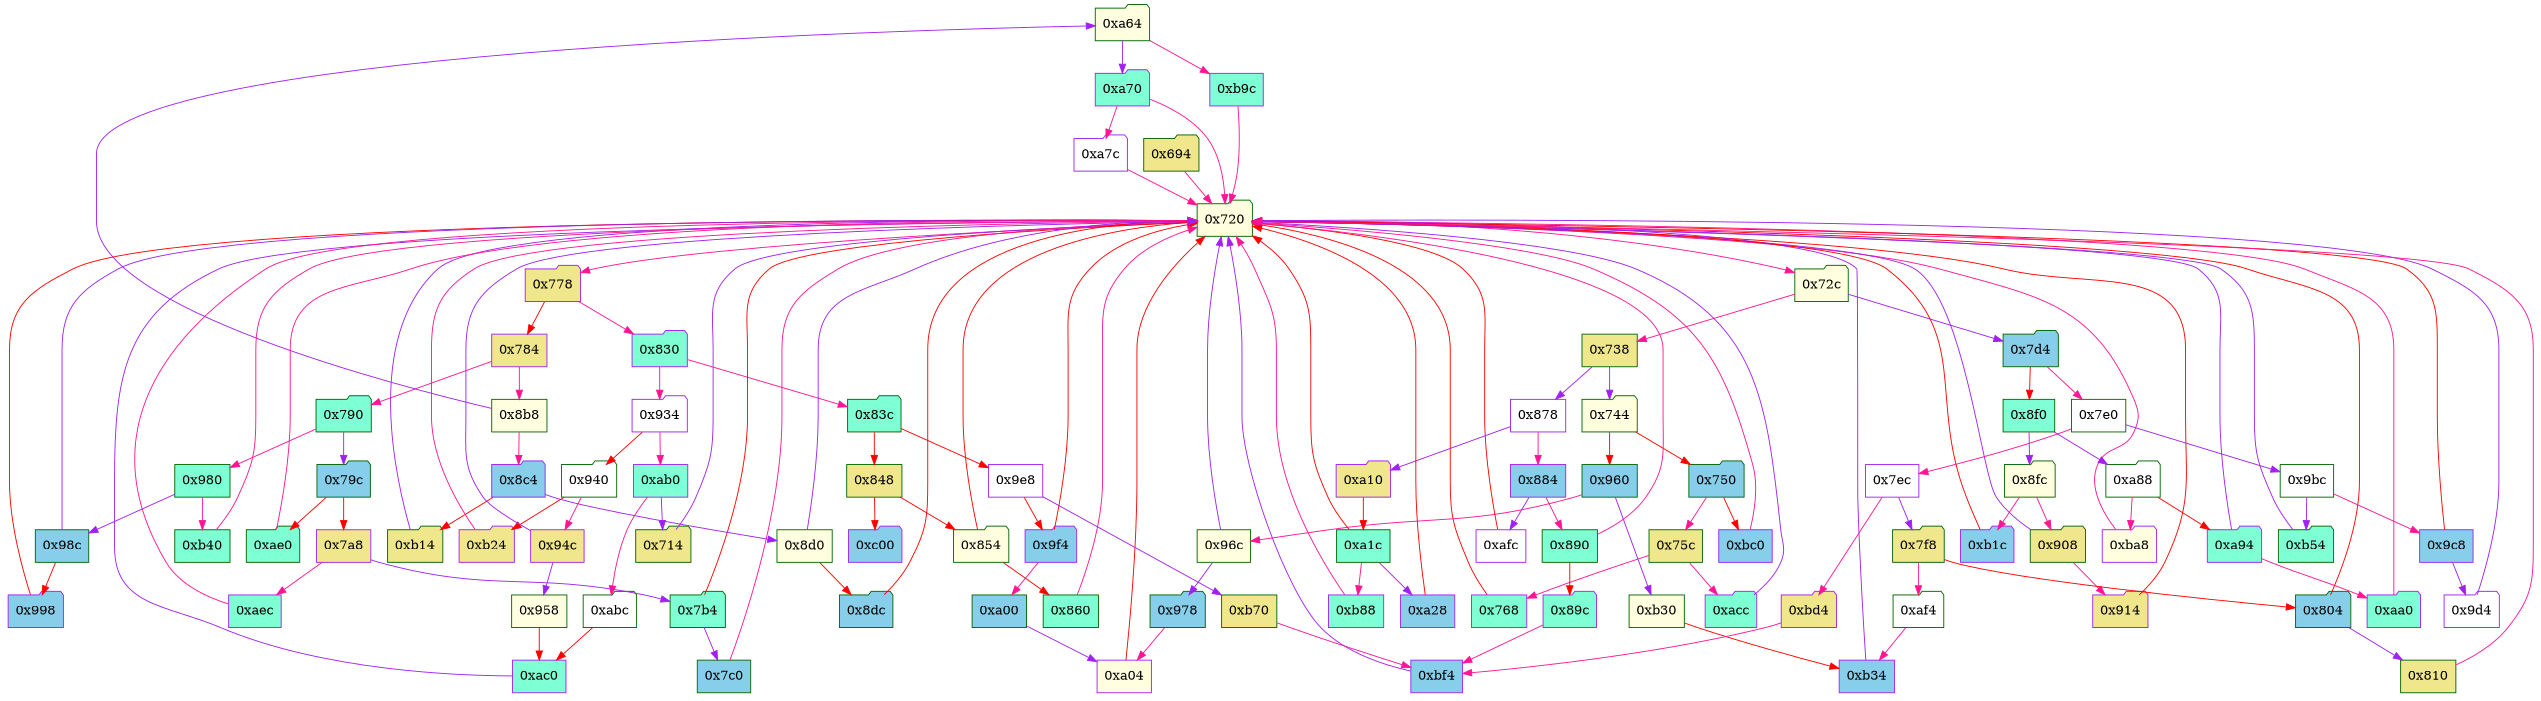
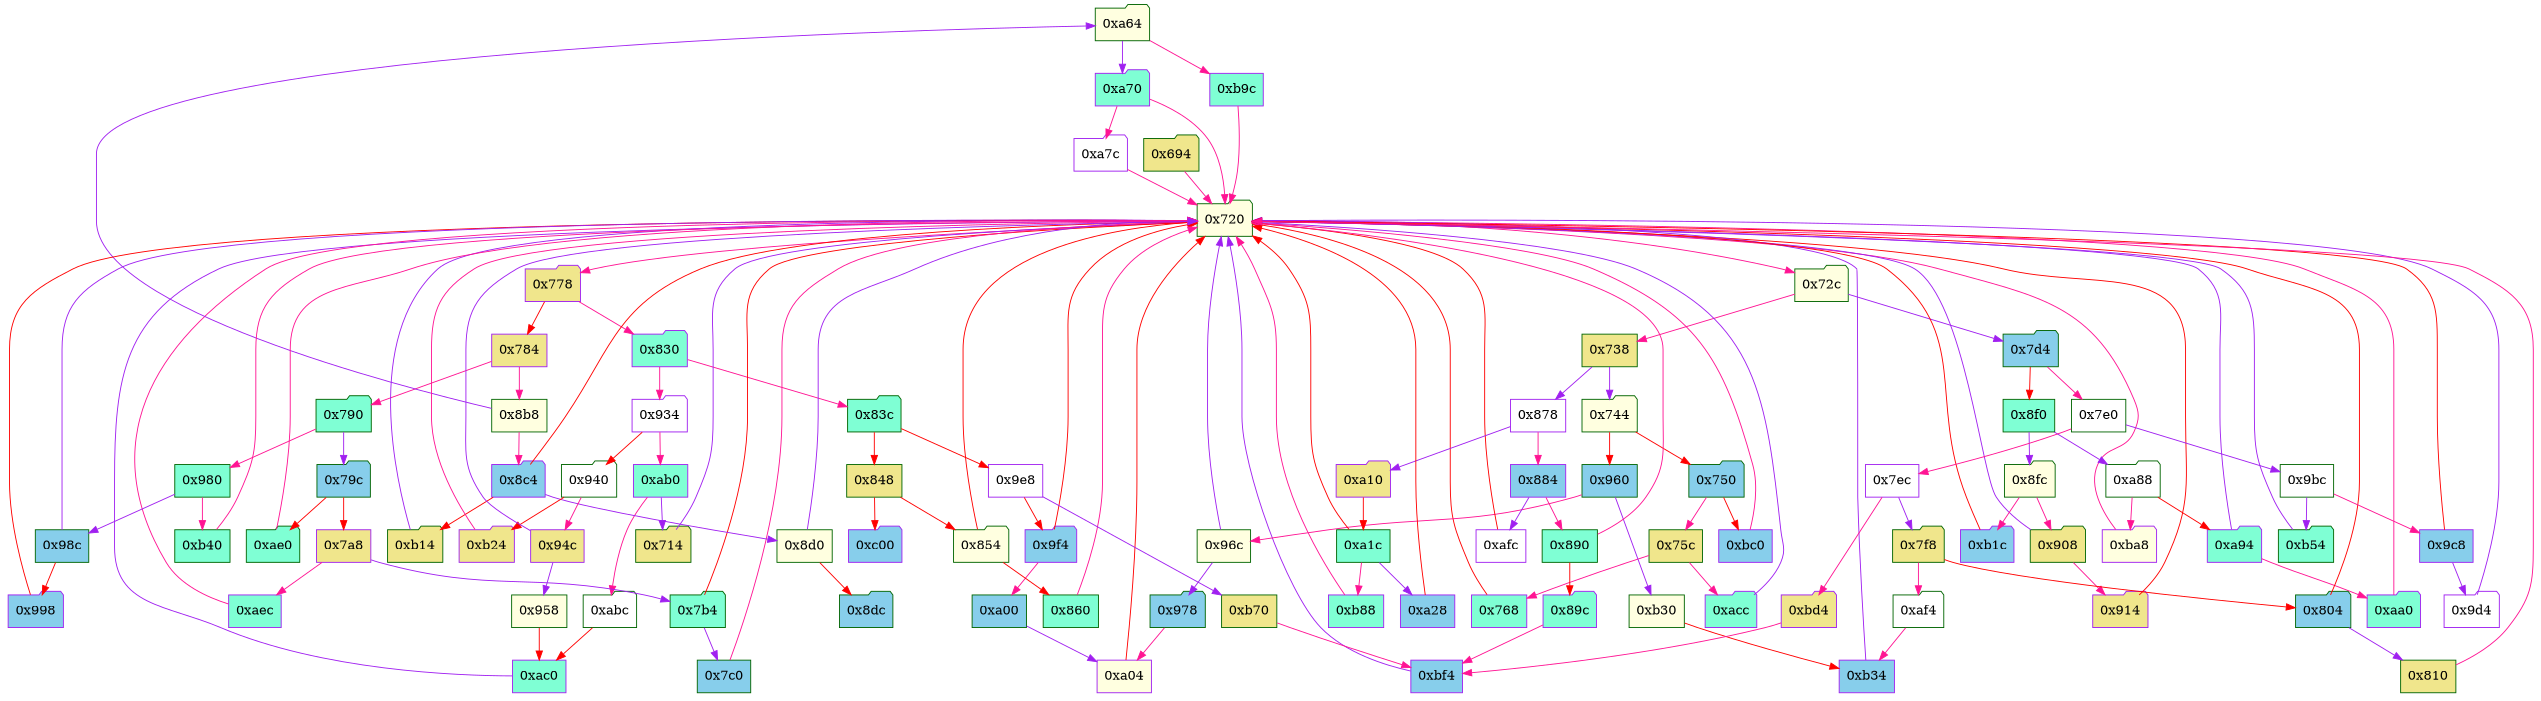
  strict digraph {
    node [color=darkgreen fillcolor=aquamarine opcode="[u'ldr', u'cmp', u'b']" shape=folder style=filled]
    edge [color=deeppink]
    "0xa64" [fillcolor=lightyellow]
    "0xb9c" [color=purple opcode="[u'ldr', u'mov', u'b']" shape=box]
    "0xa70" [color=purple]
    "0x720" [fillcolor=lightyellow]
    "0xa7c" [color=purple fillcolor=white opcode="[u'str', u'ldr', u'b']"]
    "0x778" [color=purple fillcolor=khaki]
    "0x72c" [fillcolor=lightyellow]
    "0xbf4" [color=purple fillcolor=skyblue opcode="[u'cmp', u'mov', u'b']" shape=box]
    "0x784" [color=purple fillcolor=khaki shape=box]
    "0x830" [color=purple]
    "0x7d4" [fillcolor=skyblue]
    "0x738" [fillcolor=khaki shape=box]
    "0xab0" [color=purple shape=box]
    "0xabc" [fillcolor=white opcode="[u'ldr']"]
    "0x714" [fillcolor=khaki opcode="[u'ldr', u'cmp', u'ldr']"]
    "0xac0" [color=purple opcode="[u'str', u'mov', u'b']" shape=box]
    "0x7a8" [color=purple fillcolor=khaki shape=box]
    "0x7b4"
    "0xaec" [color=purple opcode="[u'ldr', u'b']" shape=box]
    "0x7c0" [fillcolor=skyblue opcode="[u'ldr', u'add', u'str', u'ldr', u'b']" shape=box]
    "0x8b8" [fillcolor=lightyellow shape=box]
    "0x8c4" [color=purple fillcolor=skyblue]
    "0x8d0" [fillcolor=lightyellow shape=box]
    "0xb14" [fillcolor=khaki opcode="[u'ldr', u'b']"]
    "0x8dc" [fillcolor=skyblue opcode="[u'ldr', u'bl', u'ldr', u'sub', u'b']"]
    "0x9f4" [color=purple fillcolor=skyblue]
    "0xa00" [fillcolor=skyblue opcode="[u'mov']" shape=box]
    "0xa04" [color=purple fillcolor=lightyellow opcode="[u'str', u'mov', u'b']" shape=box]
    "0x848" [fillcolor=khaki shape=box]
    "0xc00" [color=purple fillcolor=skyblue opcode="[u'ldr', u'ldr', u'ldr', u'ldr', u'sub', u'mov', u'sub', u'pop']"]
    "0x854" [fillcolor=lightyellow]
    "0x860" [opcode="[u'cmp', u'mov', u'mov', u'strb', u'ldr', u'b']" shape=box]
    "0xba8" [color=purple fillcolor=lightyellow opcode="[u'ldr', u'ldr', u'ldr', u'str', u'ldr', u'b']"]
    "0x750" [fillcolor=skyblue]
    "0x75c" [fillcolor=khaki shape=box]
    "0xbc0" [color=purple fillcolor=skyblue opcode="[u'ldr', u'add', u'str', u'ldr', u'b']" shape=box]
    "0x768" [color=purple opcode="[u'ldr', u'cmp', u'ldr', u'b']" shape=box]
    "0xacc" [color=purple opcode="[u'ldr', u'add', u'str', u'ldr', u'b']"]
    "0xb54" [opcode="[u'ldr', u'ldrb', u'ldr', u'add', u'str', u'ldr', u'b']"]
    "0xaa0" [color=purple opcode="[u'ldr', u'mov', u'ldr', u'b']"]
    "0x9e8" [color=purple fillcolor=white shape=box]
    "0xb70" [fillcolor=khaki opcode="[u'str', u'ldr', u'ldr', u'ldr', u'ldr', u'b']" shape=box]
    "0x998" [color=purple fillcolor=skyblue opcode="[u'ldr', u'ldr', u'ldr', u'bl', u'ldr', u'sub', u'add', u'ldr', u'b']"]
    "0x914" [color=purple fillcolor=khaki opcode="[u'ldr', u'ldr', u'str', u'ldr', u'ldr', u'str', u'mov', u'b']"]
    "0x744" [fillcolor=lightyellow]
    "0x960" [fillcolor=skyblue shape=box]
    "0xb30" [fillcolor=lightyellow opcode="[u'ldr']" shape=box]
    "0x96c" [fillcolor=lightyellow shape=box]
    "0xb34" [color=purple fillcolor=skyblue opcode="[u'str', u'ldr', u'b']" shape=box]
    "0x978" [fillcolor=skyblue opcode="[u'ldr', u'b']"]
    "0x83c"
    "0x980" [shape=box]
    "0xb40" [opcode="[u'ldr', u'add', u'str', u'ldr', u'b']" shape=box]
    "0x98c" [fillcolor=skyblue shape=box]
    "0xb24" [color=purple fillcolor=khaki opcode="[u'ldr', u'mov', u'b']"]
    "0xbd4" [color=purple fillcolor=khaki opcode="[u'ldr', u'str', u'ldr', u'str', u'ldr', u'ldr', u'ldr', u'ldr']"]
    "0x79c" [fillcolor=skyblue]
    "0xae0" [opcode="[u'ldr', u'ldr', u'b']"]
    "0x908" [fillcolor=khaki]
    "0x790"
    "0x934" [color=purple fillcolor=white]
    "0x940" [fillcolor=white]
    "0xafc" [color=purple fillcolor=white opcode="[u'ldrb', u'ldr', u'ldr', u'cmp', u'mov', u'b']" shape=box]
    "0x878" [color=purple fillcolor=white shape=box]
    "0x884" [color=purple fillcolor=skyblue shape=box]
    "0xa10" [color=purple fillcolor=khaki]
    "0x890" [shape=box]
    "0xa1c" [shape=box]
    "0x89c" [color=purple opcode="[u'ldr', u'str', u'ldr', u'ldr', u'ldr', u'ldr', u'b']"]
    "0xb88" [color=purple opcode="[u'mov', u'bl', u'ldr', u'sub', u'b']" shape=box]
    "0xa28" [color=purple fillcolor=skyblue opcode="[u'ldr', u'ldr', u'str', u'ldr', u'add', u'str', u'ldr', u'ldr', u'str', u'ldr', u'ldr', u'ldr', u'cmp', u'mov', u'b']" shape=box]
    "0x9c8" [color=purple fillcolor=skyblue shape=box]
    "0x9d4" [color=purple fillcolor=white opcode="[u'ldr', u'add', u'str', u'ldr', u'b']"]
    "0x8f0" [shape=box]
    "0x8fc" [fillcolor=lightyellow]
    "0xa88" [fillcolor=white]
    "0xb1c" [color=purple fillcolor=skyblue opcode="[u'ldr', u'b']"]
    "0xa94" [color=purple]
    "0x804" [fillcolor=skyblue]
    "0x810" [fillcolor=khaki opcode="[u'ldr', u'str', u'ldr', u'ldr', u'ldr', u'cmp', u'mov', u'b']" shape=box]
    "0x7e0" [fillcolor=white shape=box]
    "0x9bc" [fillcolor=white shape=box]
    "0x7ec" [color=purple fillcolor=white shape=box]
    "0x7f8" [fillcolor=khaki]
    "0xaf4" [fillcolor=white opcode="[u'ldr', u'b']"]
    "0x958" [fillcolor=lightyellow opcode="[u'mov', u'b']" shape=box]
    "0x94c" [color=purple fillcolor=khaki shape=box]
    "0x694" [fillcolor=khaki opcode="[u'push', u'add', u'sub', u'mov', u'ldr', u'str', u'sub', u'ldr', u'ldr', u'str', u'sub', u'str', u'ldr', u'ldr', u'str', u'ldr', u'str', u'ldr', u'str', u'ldr', u'ldr', u'ldr', u'ldr', u'add', u'str', u'ldr', u'add', u'str', u'str', u'str', u'str', u'b']"]
    "0xa64" -> "0xb9c"
    "0xa64" -> "0xa70" [color=purple]
    "0xb9c" -> "0x720"
    "0xa70" -> "0x720"
    "0xa70" -> "0xa7c"
    "0x720" -> "0x778"
    "0x720" -> "0x72c"
    "0xa7c" -> "0x720"
    "0x778" -> "0x784" [color=red]
    "0x778" -> "0x830"
    "0x72c" -> "0x7d4" [color=purple]
    "0x72c" -> "0x738"
    "0xbf4" -> "0x720" [color=purple]
    "0x784" -> "0x8b8"
    "0x784" -> "0x790"
    "0x830" -> "0x83c"
    "0x830" -> "0x934"
    "0x7d4" -> "0x8f0" [color=red]
    "0x7d4" -> "0x7e0"
    "0x738" -> "0x744" [color=purple]
    "0x738" -> "0x878" [color=purple]
    "0xab0" -> "0xabc"
    "0xab0" -> "0x714" [color=purple]
    "0xabc" -> "0xac0" [color=red]
    "0x714" -> "0x720" [color=purple]
    "0xac0" -> "0x720" [color=purple]
    "0x7a8" -> "0x7b4" [color=purple]
    "0x7a8" -> "0xaec"
    "0x7b4" -> "0x720" [color=red]
    "0x7b4" -> "0x7c0" [color=purple]
    "0xaec" -> "0x720"
    "0x7c0" -> "0x720"
    "0x8b8" -> "0xa64" [color=purple]
    "0x8b8" -> "0x8c4"
    "0x8c4" -> "0x8d0" [color=purple]
    "0x8c4" -> "0xb14" [color=red]
    "0x8d0" -> "0x720" [color=purple]
    "0x8d0" -> "0x8dc" [color=red]
    "0xb14" -> "0x720" [color=purple]
-   "0x8dc" -> "0x720" [color=red]
+   "0x8c4" -> "0x720" [color=red]
    "0x9f4" -> "0x720" [color=red]
    "0x9f4" -> "0xa00"
    "0xa00" -> "0xa04" [color=purple]
    "0xa04" -> "0x720" [color=red]
    "0x848" -> "0xc00" [color=red]
    "0x848" -> "0x854" [color=red]
    "0x854" -> "0x720" [color=red]
    "0x854" -> "0x860" [color=red]
    "0x860" -> "0x720"
    "0xba8" -> "0x720"
    "0x750" -> "0x75c"
    "0x750" -> "0xbc0" [color=red]
    "0x75c" -> "0x768"
    "0x75c" -> "0xacc"
    "0xbc0" -> "0x720"
    "0x768" -> "0x720" [color=red]
    "0xacc" -> "0x720" [color=purple]
    "0xb54" -> "0x720" [color=purple]
    "0xaa0" -> "0x720"
    "0x9e8" -> "0x9f4" [color=red]
    "0x9e8" -> "0xb70" [color=purple]
    "0xb70" -> "0xbf4"
    "0x998" -> "0x720" [color=red]
    "0x914" -> "0x720" [color=red]
    "0x744" -> "0x750" [color=red]
    "0x744" -> "0x960" [color=red]
    "0x960" -> "0xb30" [color=purple]
    "0x960" -> "0x96c"
    "0xb30" -> "0xb34" [color=red]
    "0x96c" -> "0x720" [color=purple]
    "0x96c" -> "0x978" [color=purple]
    "0xb34" -> "0x720" [color=purple]
    "0x978" -> "0xa04"
    "0x83c" -> "0x848" [color=red]
    "0x83c" -> "0x9e8" [color=red]
    "0x980" -> "0xb40"
    "0x980" -> "0x98c" [color=purple]
    "0xb40" -> "0x720"
    "0x98c" -> "0x720" [color=purple]
    "0x98c" -> "0x998" [color=red]
    "0xb24" -> "0x720"
    "0xbd4" -> "0xbf4"
    "0x79c" -> "0x7a8" [color=red]
    "0x79c" -> "0xae0" [color=red]
    "0xae0" -> "0x720"
    "0x908" -> "0x720" [color=purple]
    "0x908" -> "0x914"
    "0x790" -> "0x980"
    "0x790" -> "0x79c" [color=purple]
    "0x934" -> "0xab0"
    "0x934" -> "0x940" [color=red]
    "0x940" -> "0xb24" [color=red]
    "0x940" -> "0x94c"
    "0xafc" -> "0x720" [color=red]
    "0x878" -> "0x884"
    "0x878" -> "0xa10" [color=purple]
    "0x884" -> "0xafc" [color=purple]
    "0x884" -> "0x890"
    "0xa10" -> "0xa1c" [color=red]
    "0x890" -> "0x720"
    "0x890" -> "0x89c" [color=red]
    "0xa1c" -> "0x720" [color=red]
    "0xa1c" -> "0xb88"
    "0xa1c" -> "0xa28" [color=purple]
    "0x89c" -> "0xbf4"
    "0xb88" -> "0x720"
    "0xa28" -> "0x720" [color=red]
    "0x9c8" -> "0x720" [color=red]
    "0x9c8" -> "0x9d4" [color=purple]
    "0x9d4" -> "0x720" [color=purple]
    "0x8f0" -> "0x8fc" [color=purple]
    "0x8f0" -> "0xa88" [color=purple]
    "0x8fc" -> "0x908"
    "0x8fc" -> "0xb1c"
    "0xa88" -> "0xba8"
    "0xa88" -> "0xa94" [color=red]
    "0xb1c" -> "0x720" [color=red]
    "0xa94" -> "0x720" [color=purple]
    "0xa94" -> "0xaa0"
    "0x804" -> "0x720" [color=red]
    "0x804" -> "0x810" [color=purple]
    "0x810" -> "0x720"
    "0x7e0" -> "0x9bc" [color=purple]
    "0x7e0" -> "0x7ec"
    "0x9bc" -> "0xb54" [color=purple]
    "0x9bc" -> "0x9c8"
    "0x7ec" -> "0xbd4"
    "0x7ec" -> "0x7f8" [color=purple]
    "0x7f8" -> "0x804" [color=red]
    "0x7f8" -> "0xaf4"
    "0xaf4" -> "0xb34"
    "0x958" -> "0xac0" [color=red]
    "0x94c" -> "0x720" [color=purple]
    "0x94c" -> "0x958" [color=purple]
    "0x694" -> "0x720"
  }
